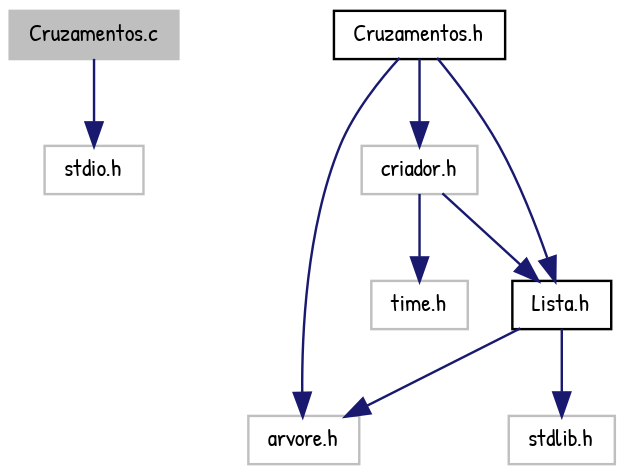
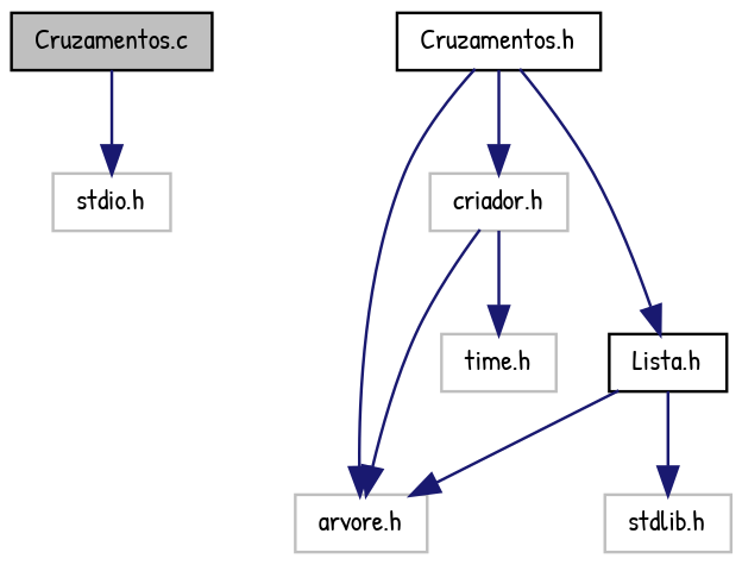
  digraph {
    fontname="Patrick Hand"
    node [color=grey75 fillcolor=white fontname="Patrick Hand" fontsize=10 shape=record style=filled]
    edge [color=midnightblue fontname="Patrick Hand" fontsize=10 labelfontname=Helvetica labelfontsize=10 style=solid]
-   n1 [fillcolor=grey75 fontcolor=black height=0.2 label="Cruzamentos.c" width=0.4]
+   n1 [color=black fillcolor=grey75 fontcolor=black height=0.2 label="Cruzamentos.c" width=0.4]
    n2 [height=0.2 label="stdio.h" width=0.4]
    n3 [height=0.2 label="stdlib.h" width=0.4]
    n4 [color=black height=0.2 label="Cruzamentos.h" width=0.4]
    n5 [height=0.2 label="arvore.h" width=0.4]
    n6 [height=0.2 label="criador.h" width=0.4]
    n7 [color=black height=0.2 label="Lista.h" width=0.4]
    n8 [height=0.2 label="time.h" width=0.4]
    n1 -> n2
    n4 -> n5
    n4 -> n6
    n4 -> n7
-   n6 -> n7
+   n6 -> n5
    n6 -> n8
    n7 -> n3
    n7 -> n5
  }
